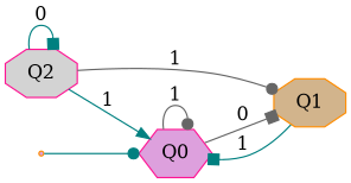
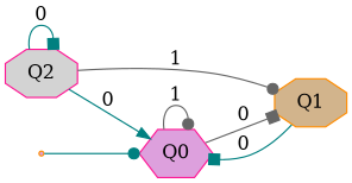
  digraph {
    rankdir=LR
    node [color=deeppink fillcolor=plum shape=octagon style=filled]
    edge [arrowhead=box color=teal]
    Q2 [fillcolor=lightgrey]
    Q0 [shape=hexagon]
    Q1 [color=darkorange fillcolor=tan]
    init [color=darkorange shape=point]
    Q2 -> Q2 [label=0]
-   Q2 -> Q0 [arrowhead=normal label=1]
+   Q2 -> Q0 [arrowhead=normal label=0]
    Q2 -> Q1 [arrowhead=dot color=gray40 label=1]
    Q0 -> Q0 [arrowhead=dot color=gray40 label=1]
    Q0 -> Q1 [color=gray40 label=0]
-   Q1 -> Q0 [label=1]
+   Q1 -> Q0 [label=0]
    init -> Q0 [arrowhead=dot]
  }
